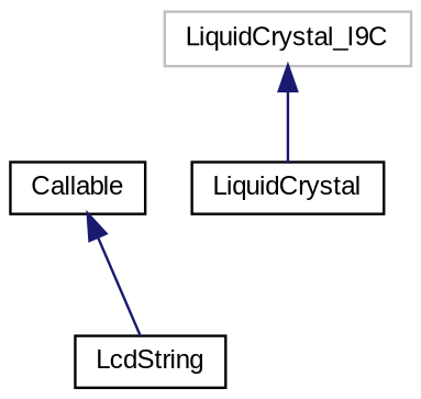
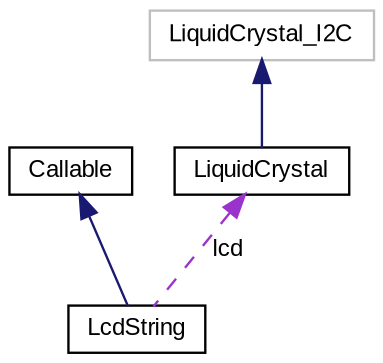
  digraph {
    fontname="Liberation Sans"
    node [color=black fillcolor=white fontname="Liberation Sans" fontsize=10 shape=record style=filled]
    edge [color=midnightblue dir=back fontname="Liberation Sans" fontsize=10 labelfontname=Helvetica labelfontsize=10 style=solid]
    n1 [height=0.2 label=LcdString width=0.4]
    n2 [height=0.2 label=Callable width=0.4]
    n3 [height=0.2 label=LiquidCrystal width=0.4]
-   n4 [color=grey75 height=0.2 label=LiquidCrystal_I9C width=0.4]
+   n4 [color=grey75 height=0.2 label=LiquidCrystal_I2C width=0.4]
    n2 -> n1
+   n3 -> n1 [color=darkorchid3 label=" lcd" style=dashed]
    n4 -> n3
  }
